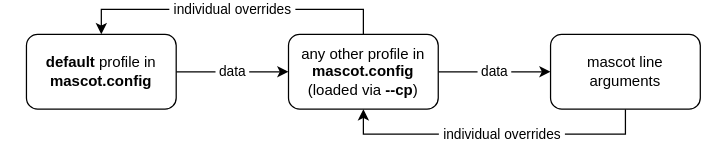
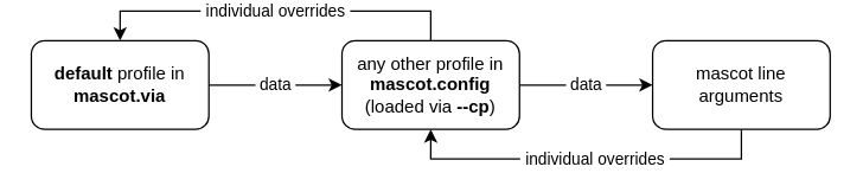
  <mxCell id="0" />
  <mxCell id="1" parent="0" />
  <mxCell id="2" value="&amp;nbsp;data&amp;nbsp;" style="edgeStyle=orthogonalEdgeStyle;rounded=0;orthogonalLoop=1;jettySize=auto;html=1;exitX=1;exitY=0.5;exitDx=0;exitDy=0;entryX=0;entryY=0.5;entryDx=0;entryDy=0;" edge="1" parent="1" source="3" target="6"><mxGeometry relative="1" as="geometry" /></mxCell>
- <mxCell id="3" value="&lt;b&gt;default&lt;/b&gt; profile in &lt;b&gt;mascot.config&lt;/b&gt;" style="rounded=1;whiteSpace=wrap;html=1;" vertex="1" parent="1"><mxGeometry x="20" y="20" width="120" height="60" as="geometry" /></mxCell>
+ <mxCell id="3" value="&lt;b&gt;default&lt;/b&gt; profile in &lt;b&gt;mascot.via&lt;/b&gt;" style="rounded=1;whiteSpace=wrap;html=1;" vertex="1" parent="1"><mxGeometry x="20" y="20" width="120" height="60" as="geometry" /></mxCell>
  <mxCell id="4" value="&amp;nbsp;data&amp;nbsp;" style="edgeStyle=orthogonalEdgeStyle;rounded=0;orthogonalLoop=1;jettySize=auto;html=1;exitX=1;exitY=0.5;exitDx=0;exitDy=0;" edge="1" parent="1" source="6" target="9"><mxGeometry relative="1" as="geometry" /></mxCell>
  <mxCell id="5" value="&amp;nbsp;individual overrides&amp;nbsp;" style="edgeStyle=orthogonalEdgeStyle;rounded=0;orthogonalLoop=1;jettySize=auto;html=1;exitX=0.5;exitY=0;exitDx=0;exitDy=0;entryX=0.5;entryY=0;entryDx=0;entryDy=0;" edge="1" parent="1" source="6" target="3"><mxGeometry relative="1" as="geometry" /></mxCell>
  <mxCell id="6" value="any other profile in &lt;b&gt;mascot.config&lt;/b&gt;&lt;br&gt;(loaded via &lt;b&gt;--cp&lt;/b&gt;)" style="rounded=1;whiteSpace=wrap;html=1;" vertex="1" parent="1"><mxGeometry x="230" y="20" width="120" height="60" as="geometry" /></mxCell>
  <mxCell id="7" style="edgeStyle=orthogonalEdgeStyle;rounded=0;orthogonalLoop=1;jettySize=auto;html=1;exitX=0.5;exitY=1;exitDx=0;exitDy=0;entryX=0.5;entryY=1;entryDx=0;entryDy=0;" edge="1" parent="1" source="9" target="6"><mxGeometry relative="1" as="geometry" /></mxCell>
  <mxCell id="8" value="&amp;nbsp;individual overrides&amp;nbsp;" style="edgeLabel;html=1;align=center;verticalAlign=middle;resizable=0;points=[];" vertex="1" connectable="0" parent="7"><mxGeometry x="-0.043" y="-1" relative="1" as="geometry"><mxPoint as="offset" /></mxGeometry></mxCell>
  <mxCell id="9" value="mascot line arguments" style="rounded=1;whiteSpace=wrap;html=1;" vertex="1" parent="1"><mxGeometry x="440" y="20" width="120" height="60" as="geometry" /></mxCell>
